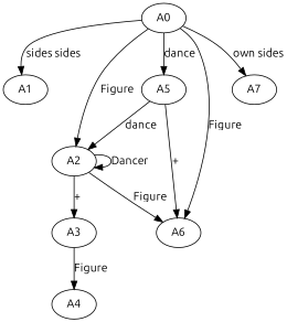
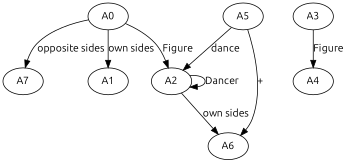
  digraph {
    fontname=Ubuntu
    node [fontname=Ubuntu]
    edge [fontname=Ubuntu]
    A0
    A1
    A2
    A5
    A6
    A7
    A3
    A4
-   A0 -> A1 [label="sides sides"]
+   A0 -> A1 [label="own sides"]
    A0 -> A2 [label=Figure]
-   A0 -> A5 [label=dance]
-   A0 -> A6 [label=Figure]
-   A0 -> A7 [label="own sides"]
+   A0 -> A7 [label="opposite sides"]
    A2 -> A2 [label=Dancer]
-   A2 -> A6 [label=Figure]
-   A2 -> A3 [label="+"]
+   A2 -> A6 [label="own sides"]
    A5 -> A2 [label=dance]
    A5 -> A6 [label="+"]
    A3 -> A4 [label=Figure]
  }
